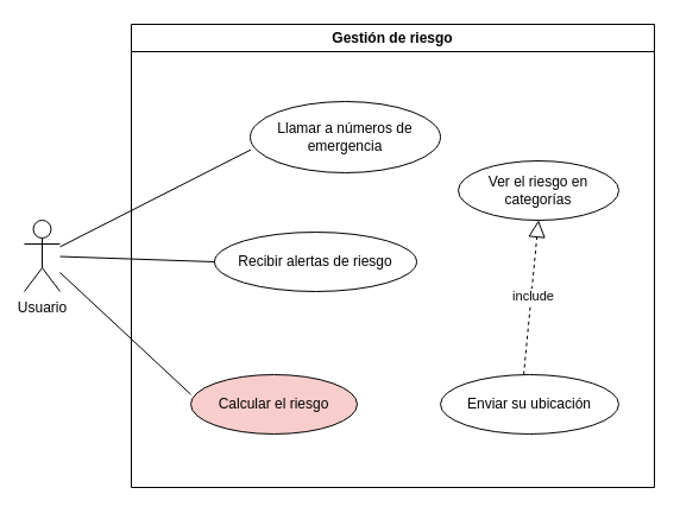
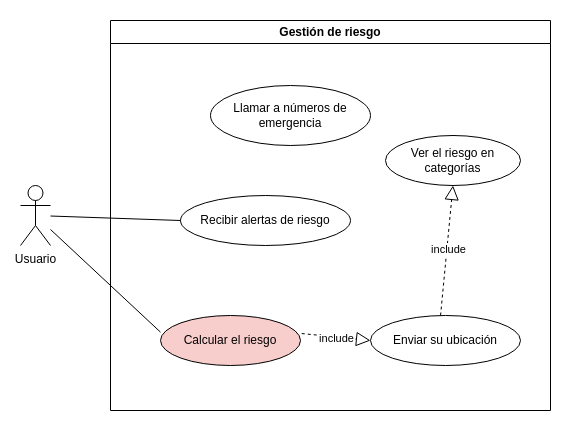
  <mxCell id="0" />
  <mxCell id="1" parent="0" />
  <mxCell id="2" value="Usuario" style="shape=umlActor;verticalLabelPosition=bottom;verticalAlign=top;html=1;" parent="1" vertex="1"><mxGeometry x="20" y="185" width="30" height="60" as="geometry" /></mxCell>
  <mxCell id="3" value="Gestión de riesgo" style="swimlane;whiteSpace=wrap;html=1;movable=1;resizable=1;rotatable=1;deletable=1;editable=1;locked=0;connectable=1;" parent="1" vertex="1"><mxGeometry x="110" y="20" width="440" height="390" as="geometry"><mxRectangle x="170" y="90" width="140" height="30" as="alternateBounds" /></mxGeometry></mxCell>
  <mxCell id="4" value="Llamar a números de emergencia" style="ellipse;whiteSpace=wrap;html=1;" parent="3" vertex="1"><mxGeometry x="100" y="65" width="160" height="60" as="geometry" /></mxCell>
  <mxCell id="5" value="Ver el riesgo en categorías" style="ellipse;whiteSpace=wrap;html=1;" parent="3" vertex="1"><mxGeometry x="275" y="115" width="135" height="50" as="geometry" /></mxCell>
  <mxCell id="6" value="Calcular el riesgo" style="ellipse;whiteSpace=wrap;html=1;fillColor=#f8cecc;" parent="3" vertex="1"><mxGeometry x="50" y="295" width="140" height="50" as="geometry" /></mxCell>
  <mxCell id="7" style="edgeStyle=orthogonalEdgeStyle;rounded=0;orthogonalLoop=1;jettySize=auto;html=1;exitX=0.5;exitY=1;exitDx=0;exitDy=0;" parent="3" source="6" target="6" edge="1"><mxGeometry relative="1" as="geometry" /></mxCell>
  <mxCell id="8" value="Recibir alertas de riesgo" style="ellipse;whiteSpace=wrap;html=1;" parent="3" vertex="1"><mxGeometry x="70" y="175" width="170" height="50" as="geometry" /></mxCell>
  <mxCell id="9" value="Enviar su ubicación" style="ellipse;whiteSpace=wrap;html=1;" parent="3" vertex="1"><mxGeometry x="260" y="295" width="150" height="50" as="geometry" /></mxCell>
+ <mxCell id="10" value="" style="endArrow=block;dashed=1;endFill=0;endSize=12;html=1;rounded=0;exitX=1.009;exitY=0.361;exitDx=0;exitDy=0;exitPerimeter=0;entryX=0;entryY=0.5;entryDx=0;entryDy=0;" parent="3" source="6" target="9" edge="1"><mxGeometry width="160" relative="1" as="geometry"><mxPoint x="285" y="325" as="sourcePoint" /><mxPoint x="195" y="345" as="targetPoint" /></mxGeometry></mxCell>
+ <mxCell id="11" value="include" style="edgeLabel;html=1;align=center;verticalAlign=middle;resizable=0;points=[];" parent="10" vertex="1" connectable="0"><mxGeometry x="0.02" y="-1" relative="1" as="geometry"><mxPoint as="offset" /></mxGeometry></mxCell>
  <mxCell id="12" value="" style="endArrow=block;dashed=1;endFill=0;endSize=12;html=1;rounded=0;exitX=0.467;exitY=0;exitDx=0;exitDy=0;exitPerimeter=0;entryX=0.5;entryY=1;entryDx=0;entryDy=0;" parent="3" source="9" target="5" edge="1"><mxGeometry width="160" relative="1" as="geometry"><mxPoint x="310" y="228" as="sourcePoint" /><mxPoint x="399" y="185" as="targetPoint" /></mxGeometry></mxCell>
  <mxCell id="13" value="include" style="edgeLabel;html=1;align=center;verticalAlign=middle;resizable=0;points=[];" parent="12" vertex="1" connectable="0"><mxGeometry x="0.02" y="-1" relative="1" as="geometry"><mxPoint as="offset" /></mxGeometry></mxCell>
- <mxCell id="14" value="" style="endArrow=none;html=1;rounded=0;entryX=0.004;entryY=0.676;entryDx=0;entryDy=0;entryPerimeter=0;" parent="1" source="2" target="4" edge="1"><mxGeometry width="50" height="50" relative="1" as="geometry"><mxPoint x="40" y="195" as="sourcePoint" /><mxPoint x="140" y="155" as="targetPoint" /></mxGeometry></mxCell>
  <mxCell id="15" value="" style="endArrow=none;html=1;rounded=0;entryX=0;entryY=0.333;entryDx=0;entryDy=0;entryPerimeter=0;" parent="1" source="2" target="6" edge="1"><mxGeometry width="50" height="50" relative="1" as="geometry"><mxPoint x="30" y="245" as="sourcePoint" /><mxPoint x="180" y="315" as="targetPoint" /></mxGeometry></mxCell>
  <mxCell id="16" value="" style="endArrow=none;html=1;rounded=0;entryX=0;entryY=0.5;entryDx=0;entryDy=0;" parent="1" source="2" target="8" edge="1"><mxGeometry width="50" height="50" relative="1" as="geometry"><mxPoint x="80" y="263" as="sourcePoint" /><mxPoint x="190" y="185" as="targetPoint" /></mxGeometry></mxCell>
